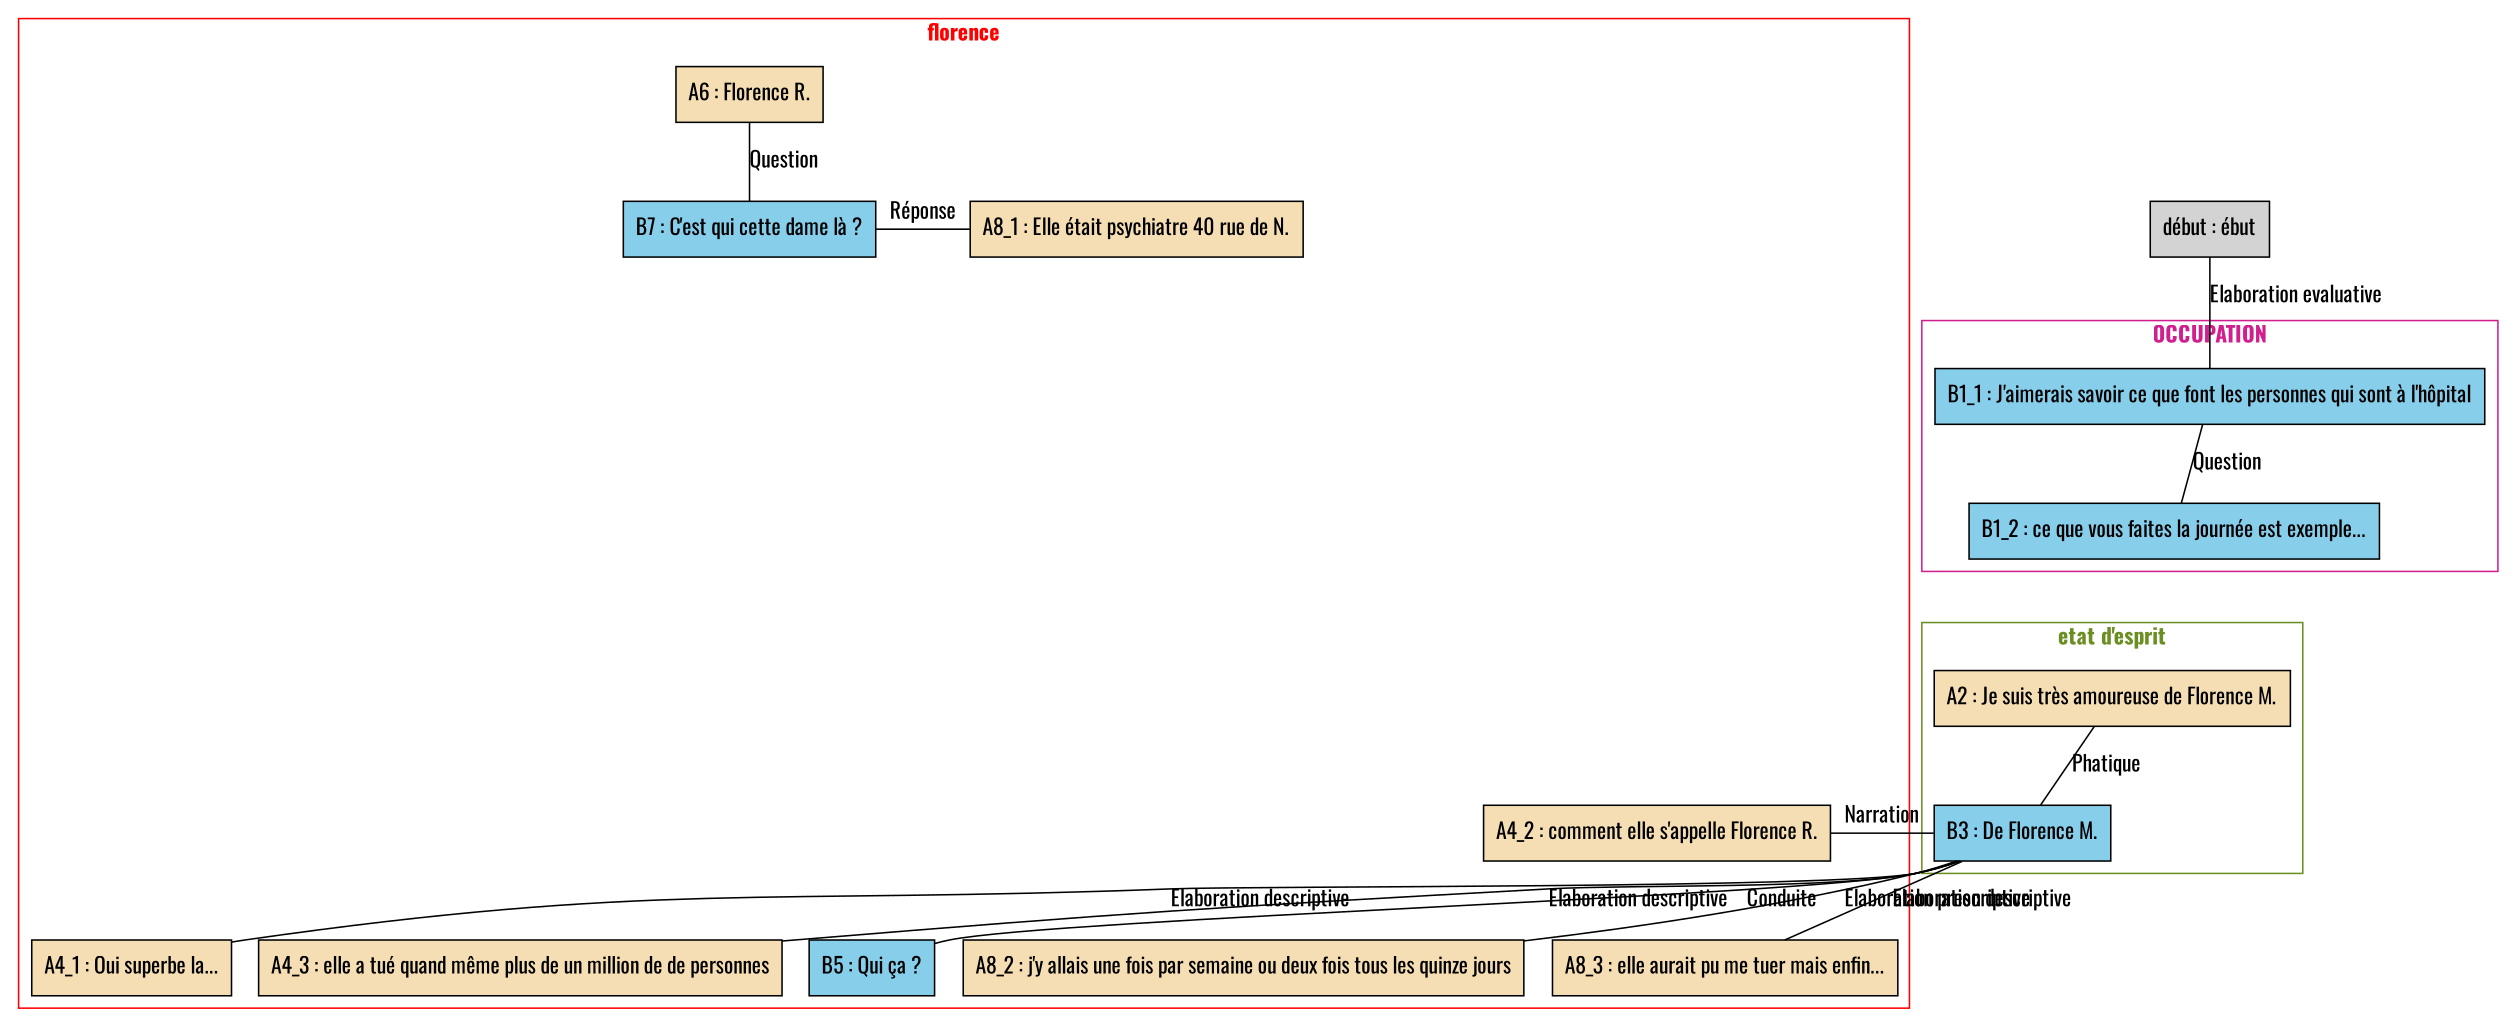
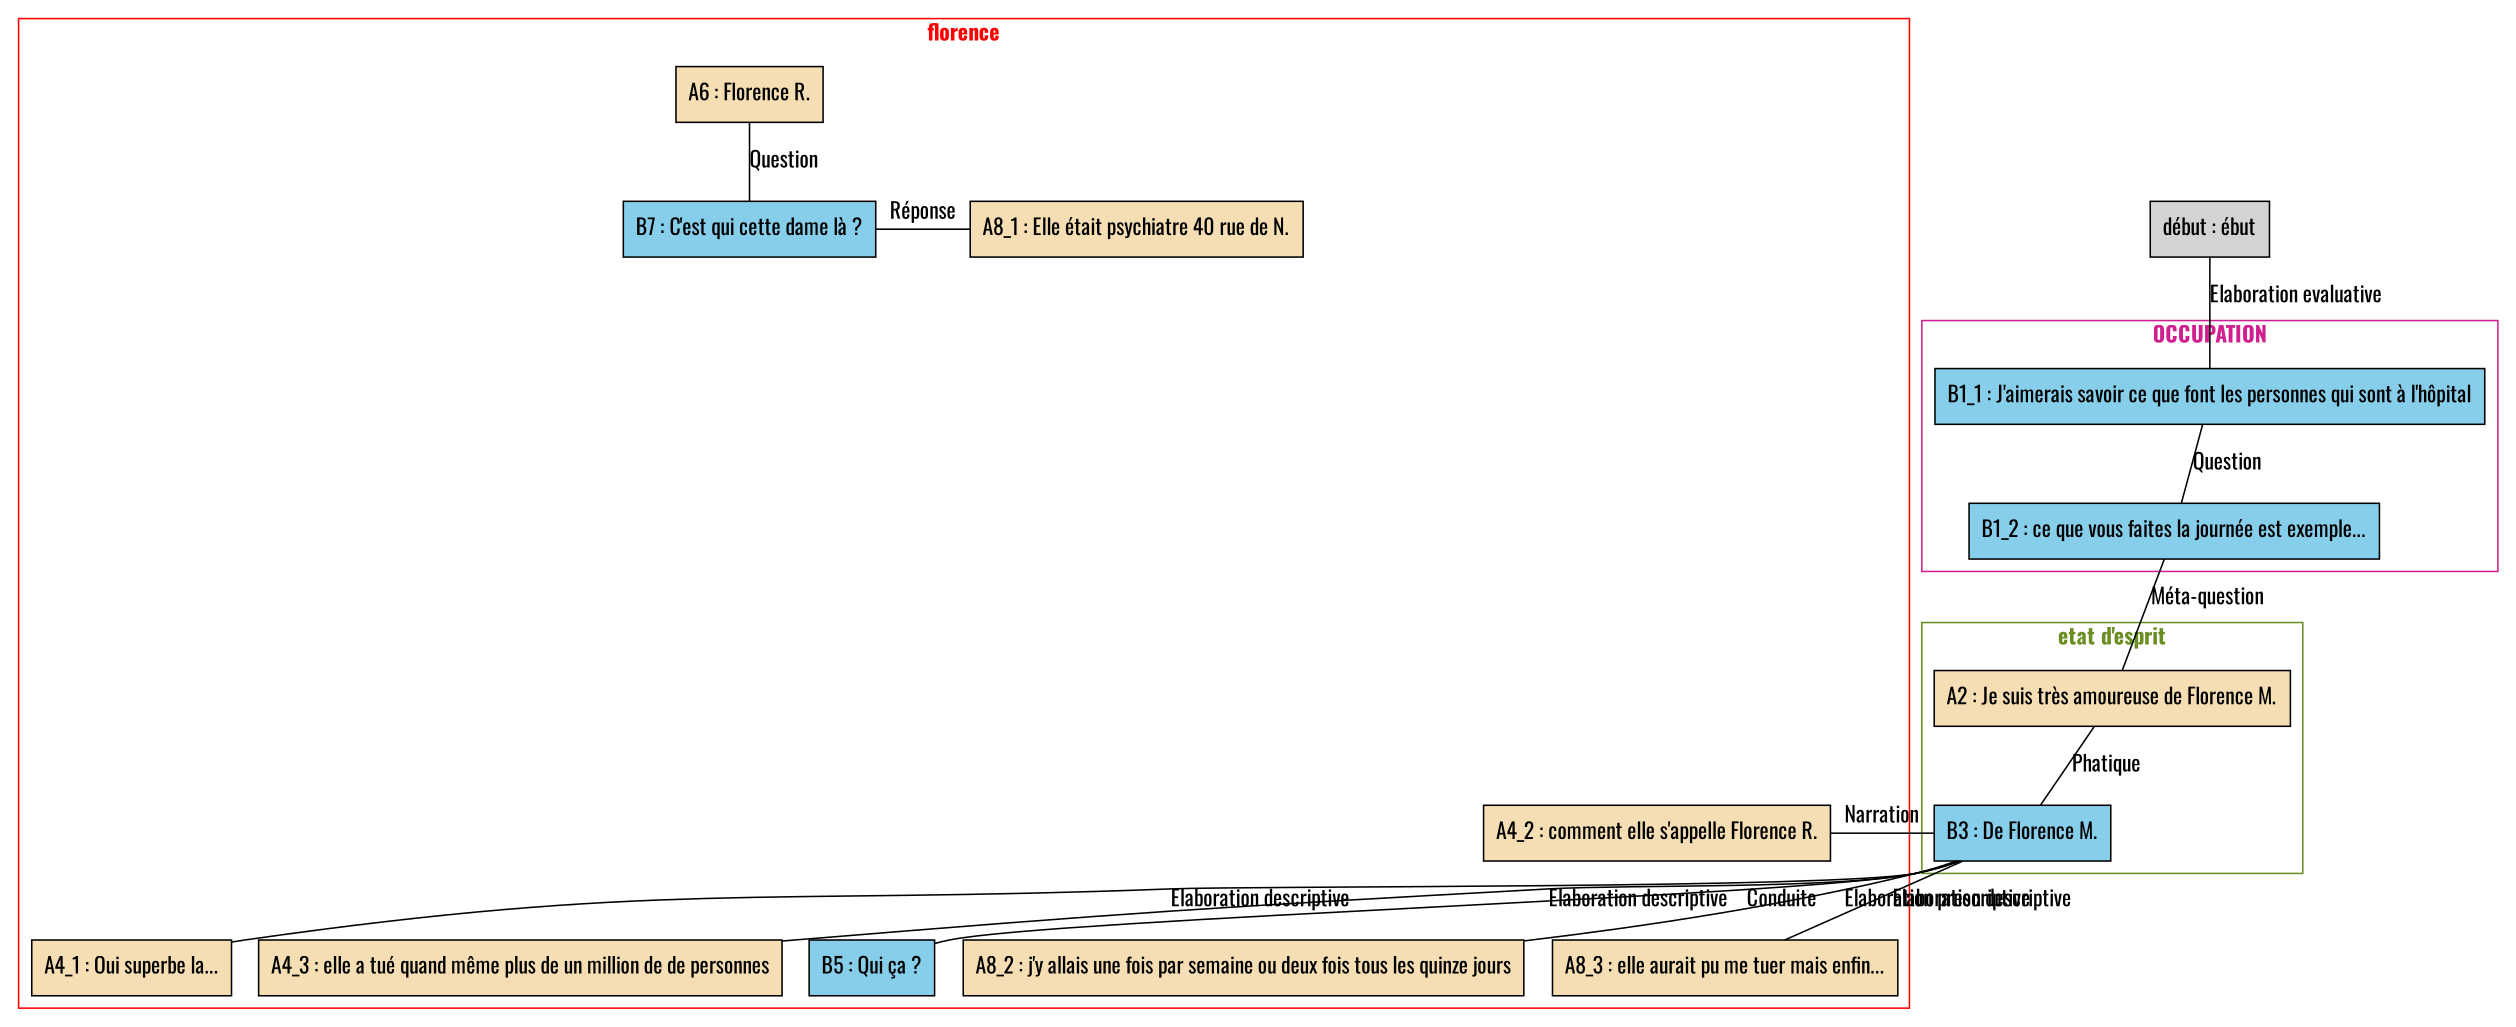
  digraph {
    fontname=Oswald
    newrank=true
    node [fillcolor=wheat fontname=Oswald shape=box style=filled]
    edge [dir=none fontname=Oswald weight=2]
    n1 [fillcolor=skyblue label="B1_1 : J'aimerais savoir ce que font les personnes qui sont à l'hôpital"]
    n2 [fillcolor=skyblue label="B1_2 : ce que vous faites la journée est exemple..."]
    n3 [label="A2 : Je suis très amoureuse de Florence M."]
    n4 [fillcolor=skyblue label="B3 : De Florence M."]
    n5 [label="A4_1 : Oui superbe la..."]
    n6 [label="A4_2 : comment elle s'appelle Florence R."]
    n7 [label="A4_3 : elle a tué quand même plus de un million de de personnes"]
    n8 [fillcolor=skyblue label="B5 : Qui ça ?"]
    n9 [label="A6 : Florence R."]
    n10 [fillcolor=skyblue label="B7 : C'est qui cette dame là ?"]
    n11 [label="A8_1 : Elle était psychiatre 40 rue de N."]
    n12 [label="A8_2 : j'y allais une fois par semaine ou deux fois tous les quinze jours"]
    n13 [label="A8_3 : elle aurait pu me tuer mais enfin..."]
    zero [style=invis fillcolor=""]
    n15 [label="début : ébut" fillcolor=""]
    subgraph cluster_1 {
      color=violetred
      fontcolor=violetred
      label=<<B>OCCUPATION</B>>
      n1
      n2
    }
    subgraph cluster_2 {
      color=olivedrab
      fontcolor=olivedrab
      label=<<B>etat d'esprit</B>>
      n3
      n4
    }
    subgraph cluster_3 {
      color=red
      fontcolor=red
      label=<<B>florence</B>>
      n5
      n6
      n7
      n8
      n9
      n10
      n11
      n12
      n13
    }
    n1 -> n2 [label=Question]
+   n2 -> n3 [label="Méta-question"]
    n3 -> n4 [label=Phatique]
    n3 -> n6 [style=invis weight=1 dir=""]
    n4 -> n5 [label="Elaboration descriptive"]
    n4 -> n6 [constraint=false label=Narration weight=""]
    n4 -> n7 [label="Elaboration descriptive"]
    n4 -> n8 [label=Conduite]
    n4 -> n12 [label="Elaboration prescriptive"]
    n4 -> n13 [label="Elaboration descriptive"]
    n9 -> n10 [label=Question]
    n9 -> n11 [style=invis weight=1 dir=""]
    n10 -> n11 [constraint=false label="Réponse" weight=""]
    zero -> n15 [style=invis dir="" weight=""]
    n15 -> n1 [label="Elaboration evaluative"]
  }
